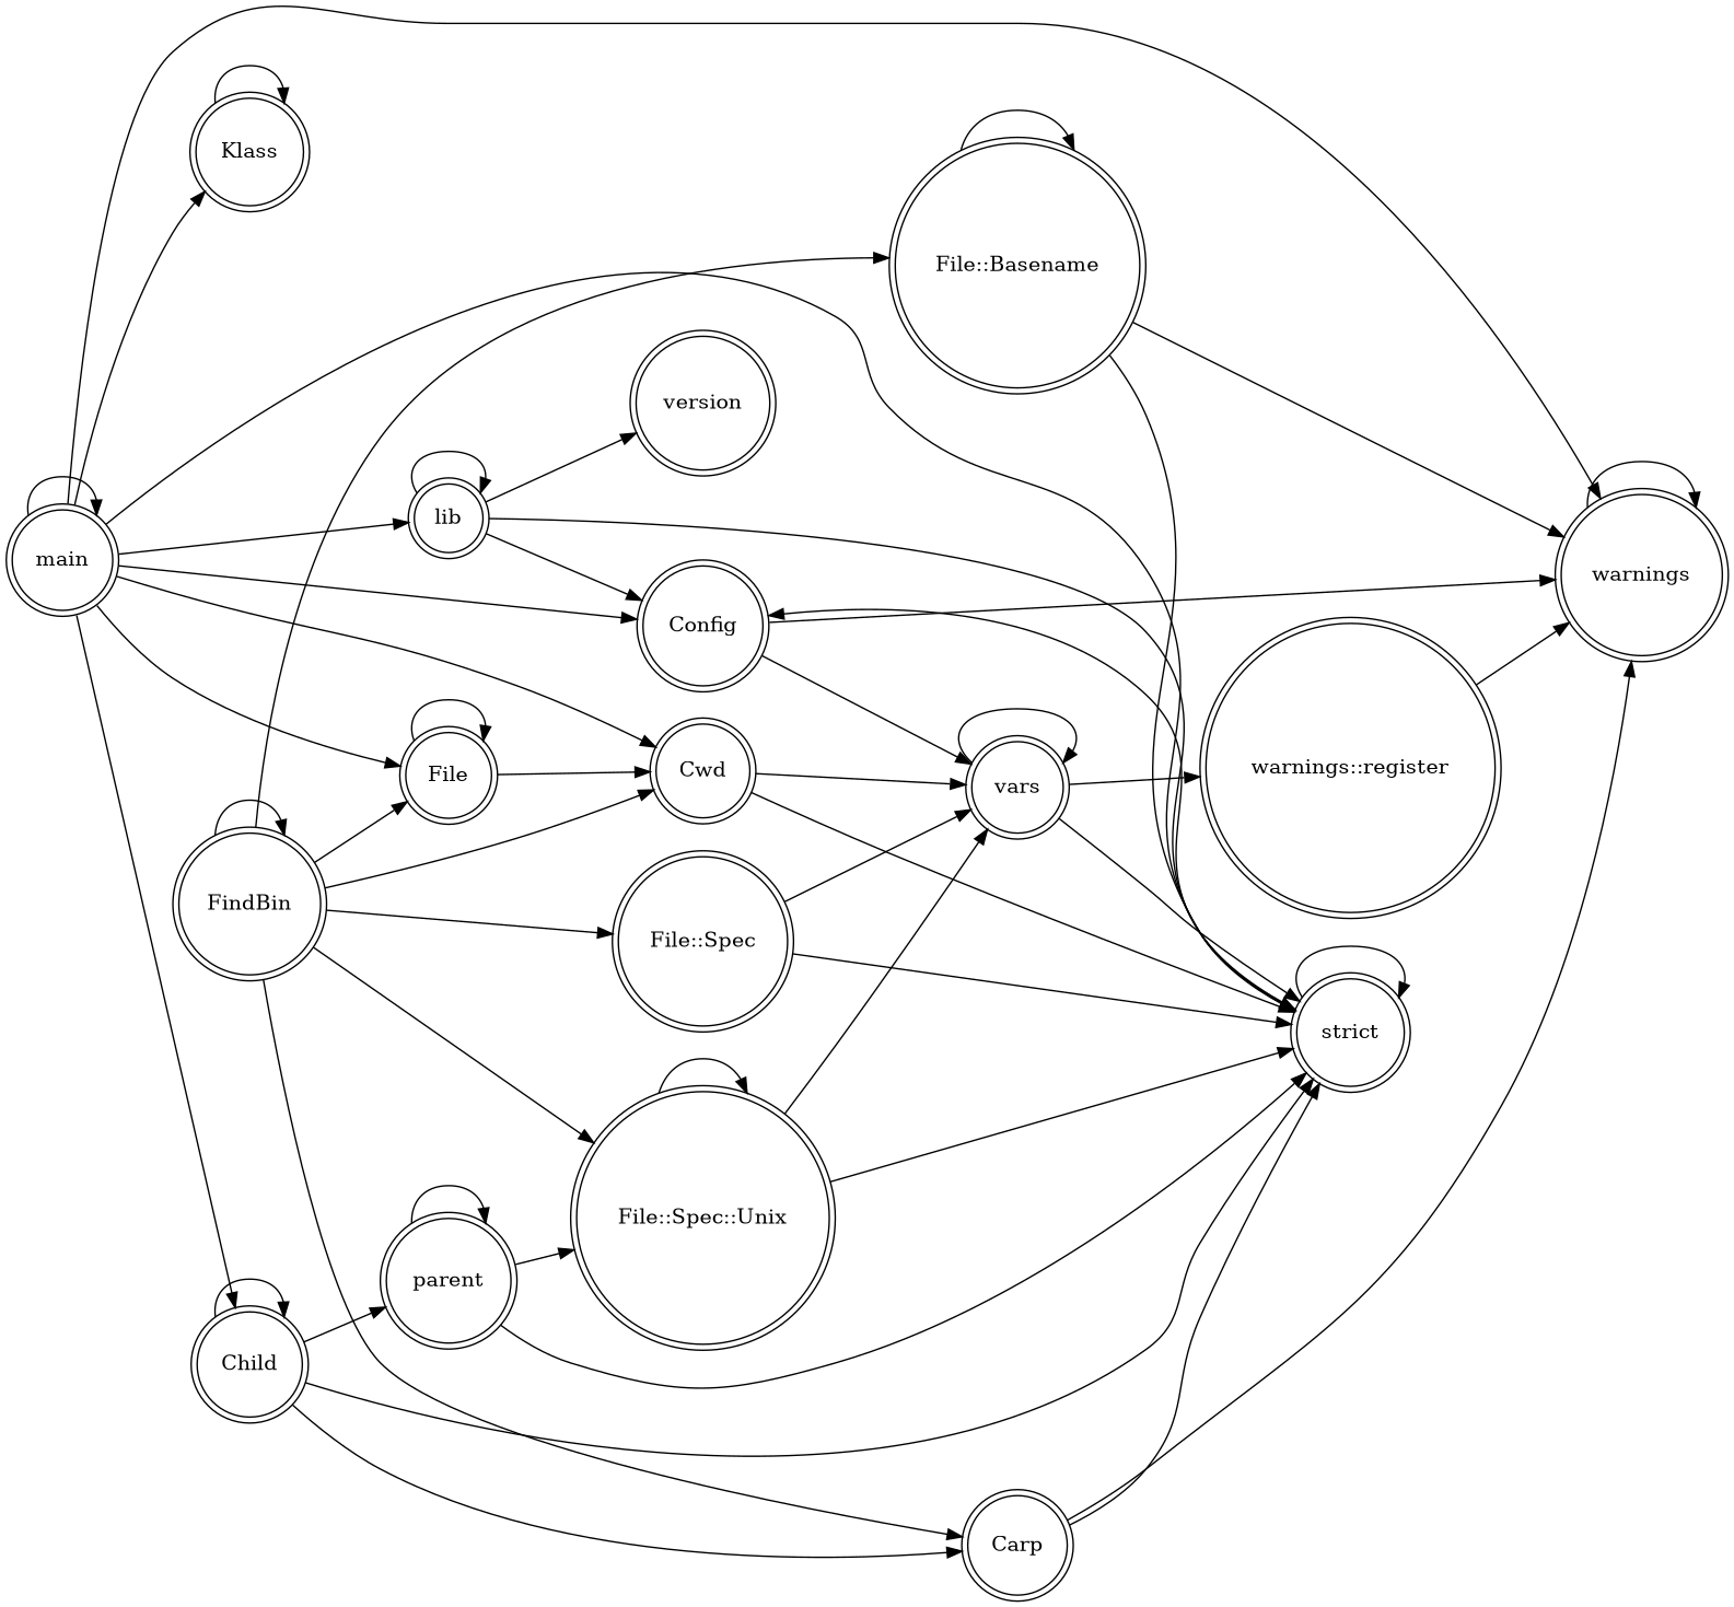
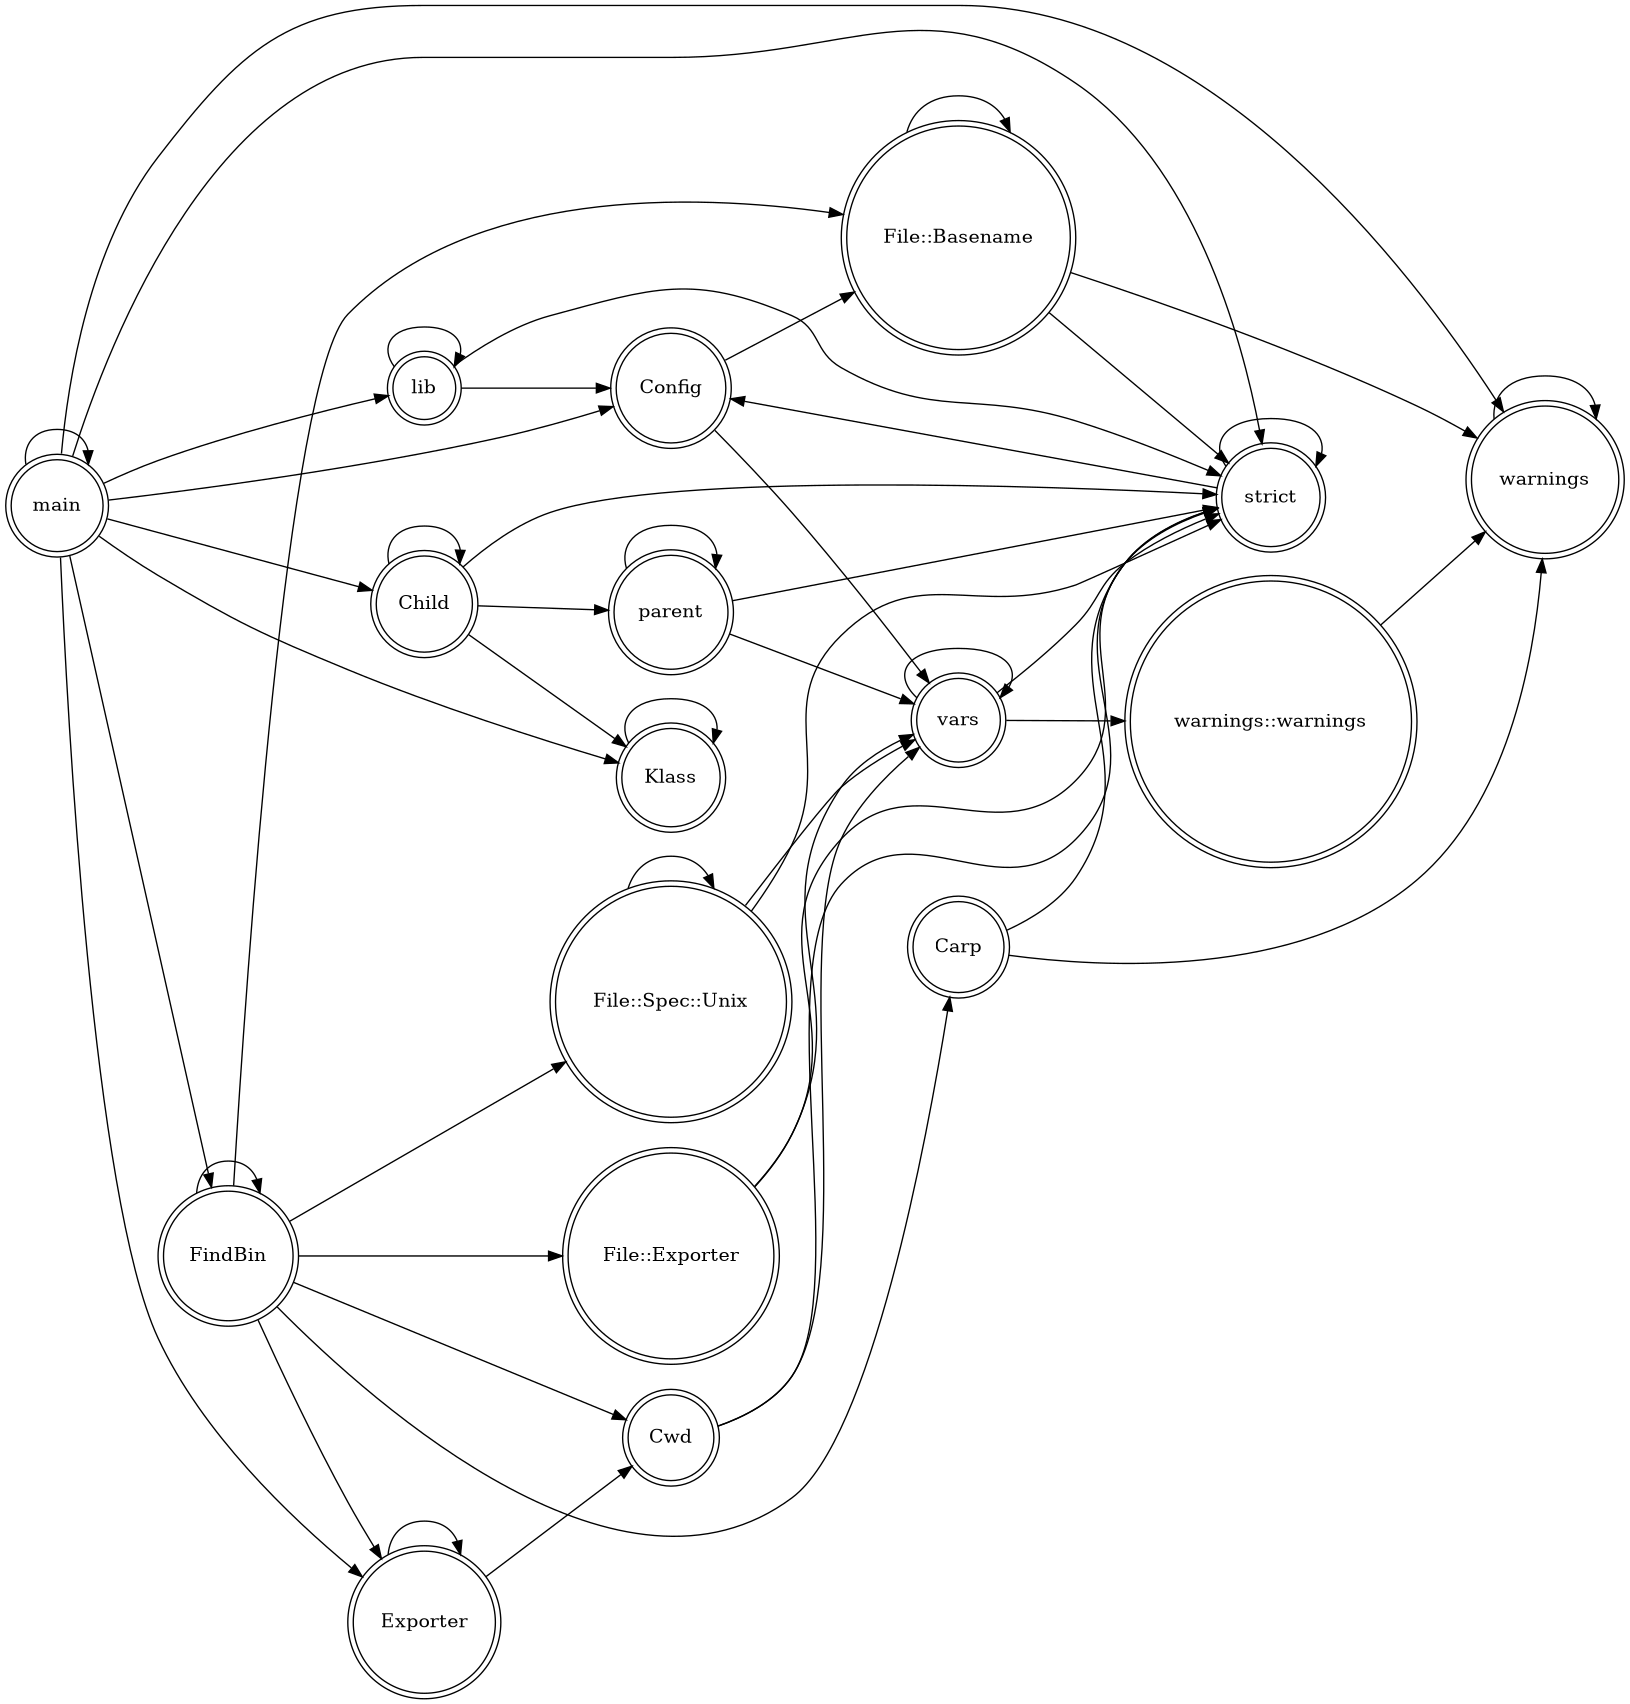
  digraph {
    rankdir=LR
    node [shape=doublecircle]
    lib
    Config
    "strict"
-   version
    vars
    warnings
    "File::Spec::Unix"
-   "warnings::register"
+   "warnings::register" [label="warnings::warnings"]
    Cwd
-   Exporter [label=File]
+   Exporter
    FindBin
    "File::Basename"
    Carp
-   "File::Spec"
+   "File::Spec" [label="File::Exporter"]
    main
    Child
    Klass
    parent
    lib -> lib
    lib -> Config
    lib -> "strict"
-   lib -> version
    Config -> vars
-   Config -> warnings
+   Config -> "File::Basename"
    "strict" -> Config
    "strict" -> "strict"
    vars -> "strict"
    vars -> vars
    vars -> "warnings::register"
    warnings -> warnings
    "File::Spec::Unix" -> "strict"
    "File::Spec::Unix" -> vars
    "File::Spec::Unix" -> "File::Spec::Unix"
    "warnings::register" -> warnings
    Cwd -> "strict"
    Cwd -> vars
    Exporter -> Cwd
    Exporter -> Exporter
    FindBin -> "File::Spec::Unix"
    FindBin -> Cwd
    FindBin -> Exporter
    FindBin -> FindBin
    FindBin -> "File::Basename"
    FindBin -> Carp
    FindBin -> "File::Spec"
    "File::Basename" -> "strict"
    "File::Basename" -> warnings
    "File::Basename" -> "File::Basename"
    Carp -> "strict"
    Carp -> warnings
    "File::Spec" -> "strict"
    "File::Spec" -> vars
    main -> lib
    main -> Config
    main -> "strict"
    main -> warnings
    main -> Exporter
-   main -> Cwd
+   main -> FindBin
    main -> main
    main -> Child
    main -> Klass
    Child -> "strict"
    Child -> Child
-   Child -> Carp
+   Child -> Klass
    Child -> parent
    Klass -> Klass
    parent -> "strict"
-   parent -> "File::Spec::Unix"
+   parent -> vars
    parent -> parent
  }
